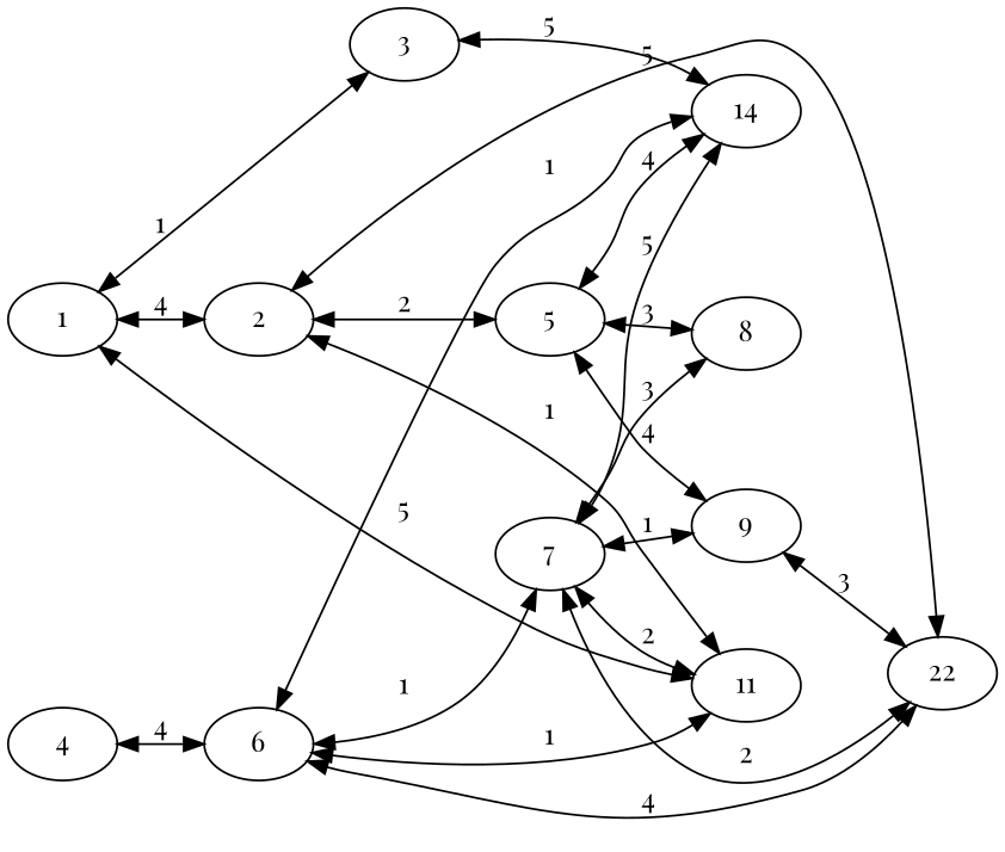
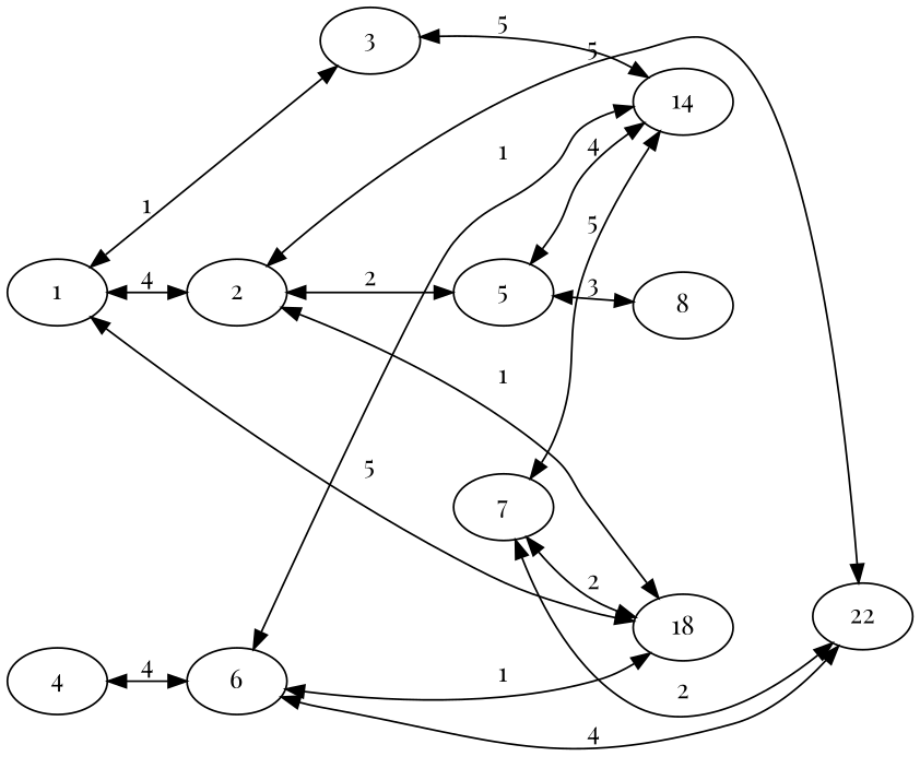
  digraph {
    fontname="Playfair Display"
    rankdir=LR
    node [fontname="Playfair Display"]
    edge [dir=both fontname="Playfair Display"]
    1
    2
    3
-   11
+   11 [label=18]
    5
    n6 [label=22]
    n7 [label=14]
    6
    7
    4
    8
-   9
    1 -> 2 [label=4]
    1 -> 3 [label=1]
    1 -> 11 [label=5]
    2 -> 11 [label=1]
    2 -> 5 [label=2]
    2 -> n6 [label=5]
    3 -> n7 [label=5]
    5 -> n7 [label=4]
    5 -> 8 [label=3]
-   5 -> 9 [label=4]
    6 -> 11 [label=1]
    6 -> n6 [label=4]
    6 -> n7 [label=1]
-   6 -> 7 [label=1]
    7 -> 11 [label=2]
    7 -> n6 [label=2]
    7 -> n7 [label=5]
-   7 -> 8 [label=3]
-   7 -> 9 [label=1]
    4 -> 6 [label=4]
-   9 -> n6 [label=3]
  }
